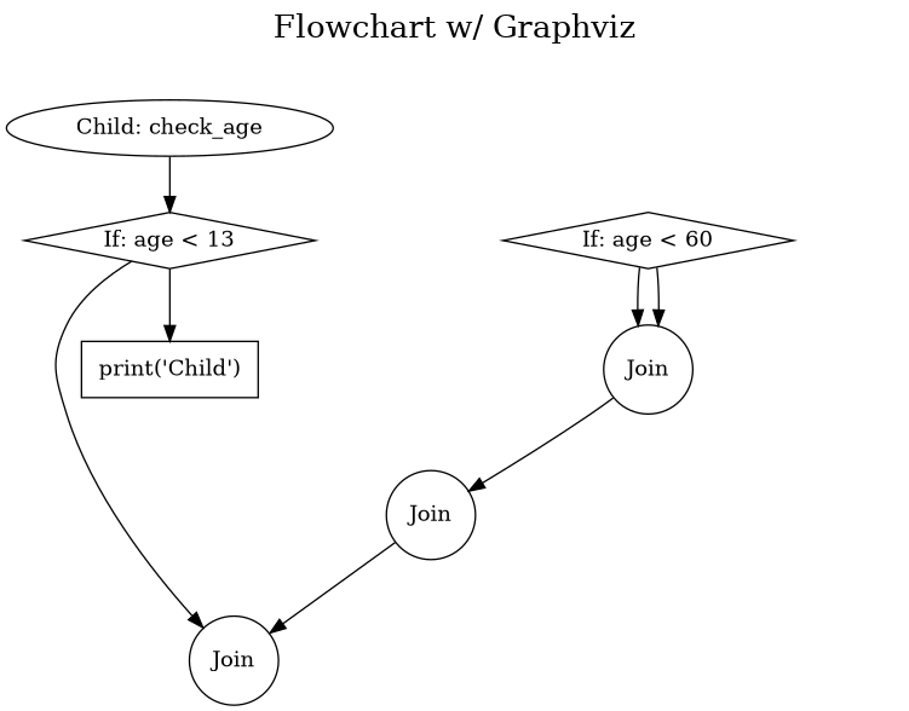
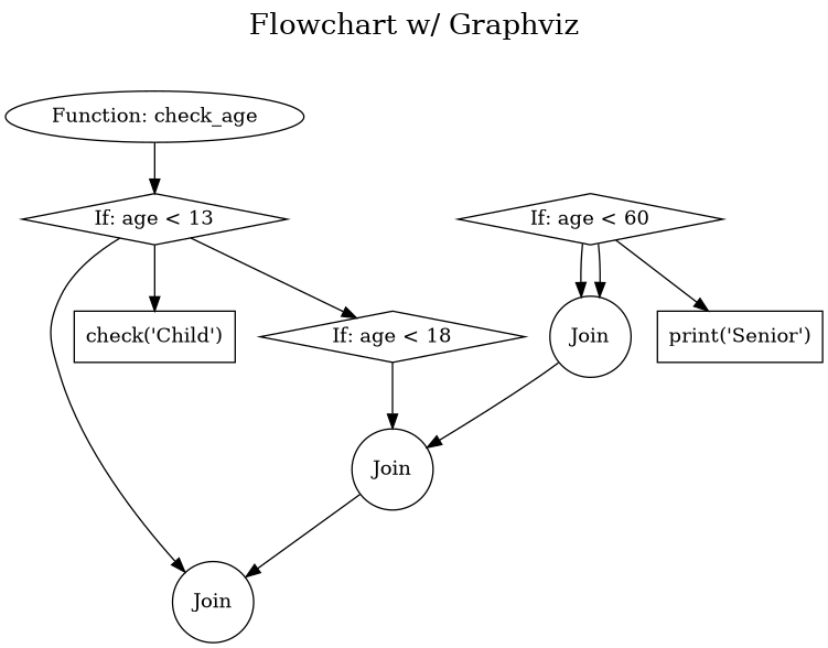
  digraph {
    fontsize=20
    label="Flowchart w/ Graphviz"
    labelloc=t
    node [shape=diamond]
-   n1 [label="Child: check_age" shape=oval]
+   n1 [label="Function: check_age" shape=oval]
    n2 [label="If: age < 13"]
-   n3 [label="print('Child')" shape=box]
+   n3 [label="check('Child')" shape=box]
+   n4 [label="If: age < 18"]
    n5 [label=Join shape=circle]
    n6 [label=Join shape=circle]
    n7 [label="If: age < 60"]
+   n8 [label="print('Senior')" shape=box]
    n9 [label=Join shape=circle]
    n1 -> n2
    n2 -> n3
+   n2 -> n4
    n2 -> n5
+   n4 -> n6
    n6 -> n5
+   n7 -> n8
    n7 -> n9
    n7 -> n9
    n9 -> n6
  }
